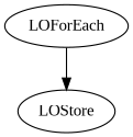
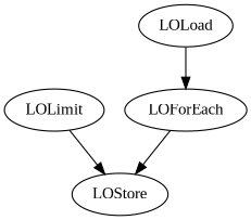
  digraph {
    fontname="Liberation Serif"
    node [fontname="Liberation Serif"]
    edge [fontname="Liberation Serif"]
    LOForEach [hasflat=true]
    LOStore
+   LOLoad
+   LOLimit [limit=100]
    LOForEach -> LOStore
+   LOLoad -> LOForEach
+   LOLimit -> LOStore
  }
